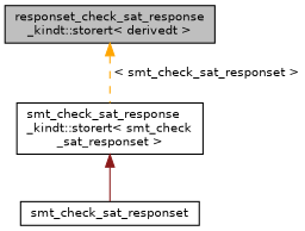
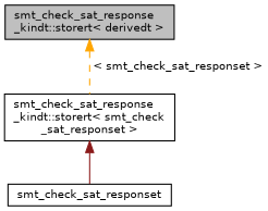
  digraph {
    node [color=black fontname=Helvetica fontsize=10 shape=record]
    edge [dir=back fontname=Helvetica fontsize=10 labelfontname=Helvetica labelfontsize=10]
-   n1 [fillcolor=grey75 fontcolor=black height=0.2 label="responset_check_sat_response\l_kindt::storert\< derivedt \>" style=filled width=0.4]
+   n1 [fillcolor=grey75 fontcolor=black height=0.2 label="smt_check_sat_response\l_kindt::storert\< derivedt \>" style=filled width=0.4]
    n2 [height=0.2 label="smt_check_sat_response\l_kindt::storert\< smt_check\l_sat_responset \>" width=0.4]
    n3 [height=0.2 label=smt_check_sat_responset width=0.4]
    n1 -> n2 [color=orange label=" \< smt_check_sat_responset \>" style=dashed]
    n2 -> n3 [color=firebrick4 style=solid]
  }
